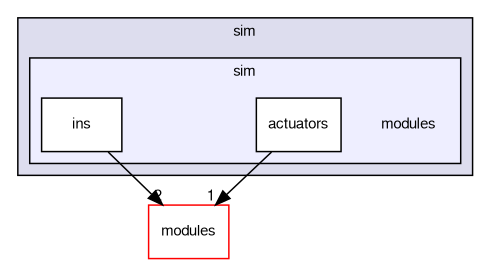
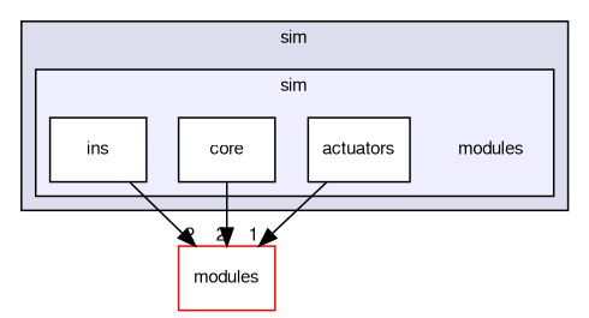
  digraph {
    compound=true
    node [fontname=FreeSans fontsize=10 shape=box color=black fillcolor=white style=filled]
    edge [headlabel=2 labeldistance=1.5 labelfontname=FreeSans labelfontsize=10]
    n1 [label=modules shape=plaintext color="" fillcolor="" style=""]
    n2 [label=actuators]
+   n3 [label=core]
    n4 [label=ins]
    n5 [color=red label=modules]
    subgraph cluster_1 {
      bgcolor="#ddddee"
      fontname=FreeSans
      fontsize=10
      label=sim
      pencolor=black
      subgraph cluster_2 {
        bgcolor="#eeeeff"
        fontname=FreeSans
        fontsize=10
        pencolor=black
        n1
        n2
+       n3
        n4
      }
    }
    n2 -> n5 [headlabel=1]
+   n3 -> n5
    n4 -> n5
  }
